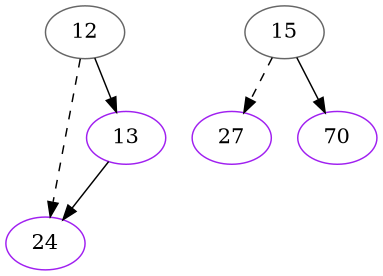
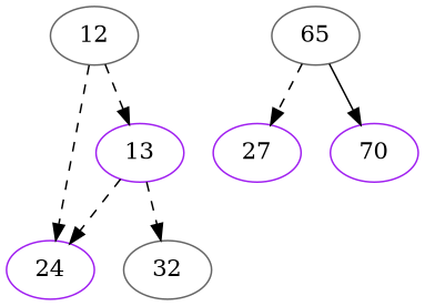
  digraph {
    node [color=purple]
    edge [style=dashed]
    n1 [color=gray40 label=12]
    n2 [label=13]
    n3 [label=24]
-   n5 [color=gray40 label=15]
+   n4 [color=gray40 label=32]
+   n5 [color=gray40 label=65]
    n6 [label=27]
    n7 [label=70]
-   n1 -> n2 [style=solid]
+   n1 -> n2
    n1 -> n3
-   n2 -> n3 [style=solid]
+   n2 -> n3
+   n2 -> n4
    n5 -> n6
    n5 -> n7 [style=solid]
  }
